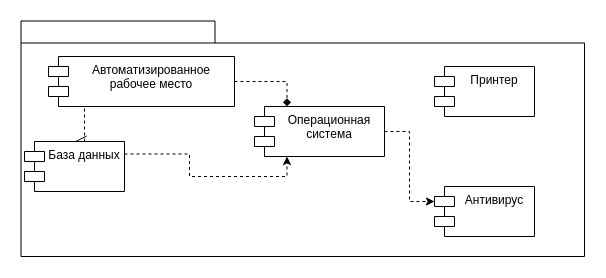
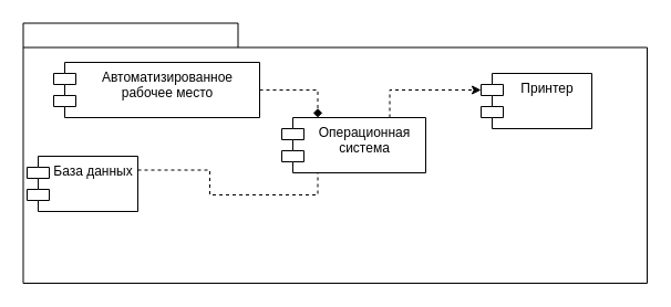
  <mxCell id="0" />
  <mxCell id="1" parent="0" />
  <mxCell id="2" value="" style="shape=folder;fontStyle=1;spacingTop=10;tabWidth=194;tabHeight=22;tabPosition=left;html=1;rounded=0;shadow=0;comic=0;labelBackgroundColor=none;strokeWidth=1;fillColor=none;fontFamily=Verdana;fontSize=10;align=center;" parent="1" vertex="1"><mxGeometry x="20.5" y="20.5" width="563.5" height="235.5" as="geometry" /></mxCell>
- <mxCell id="3" style="edgeStyle=elbowEdgeStyle;rounded=0;html=1;dashed=1;labelBackgroundColor=none;startFill=0;endArrow=open;endFill=0;endSize=10;fontFamily=Verdana;fontSize=10;entryX=0.5;entryY=0;entryDx=0;entryDy=0;exitX=0.204;exitY=0.96;exitDx=0;exitDy=0;exitPerimeter=0;" parent="1" source="4" target="7" edge="1"><mxGeometry relative="1" as="geometry"><mxPoint x="124" y="167.73" as="sourcePoint" /><mxPoint x="124.14" y="235.999" as="targetPoint" /><Array as="points"><mxPoint x="84" y="146" /></Array></mxGeometry></mxCell>
  <mxCell id="4" value="Автоматизированное рабочее место" style="shape=module;align=left;spacingLeft=20;align=center;verticalAlign=top;whiteSpace=wrap;html=1;" parent="1" vertex="1"><mxGeometry x="48" y="56" width="186" height="50" as="geometry" /></mxCell>
+ <mxCell id="5" style="edgeStyle=orthogonalEdgeStyle;rounded=0;orthogonalLoop=1;jettySize=auto;html=1;entryX=0;entryY=0;entryDx=0;entryDy=15;dashed=1;exitX=0.75;exitY=0;exitDx=0;exitDy=0;entryPerimeter=0;" parent="1" source="11" target="6" edge="1"><mxGeometry relative="1" as="geometry" /></mxCell>
  <mxCell id="6" value="Принтер" style="shape=module;align=left;spacingLeft=20;align=center;verticalAlign=top;whiteSpace=wrap;html=1;" parent="1" vertex="1"><mxGeometry x="434" y="66" width="100" height="50" as="geometry" /></mxCell>
  <mxCell id="7" value="База данных" style="shape=module;align=left;spacingLeft=20;align=center;verticalAlign=top;whiteSpace=wrap;html=1;" parent="1" vertex="1"><mxGeometry x="24" y="141" width="100" height="50" as="geometry" /></mxCell>
- <mxCell id="8" style="edgeStyle=orthogonalEdgeStyle;rounded=0;orthogonalLoop=1;jettySize=auto;html=1;exitX=1;exitY=0.5;exitDx=0;exitDy=0;dashed=1;entryX=0;entryY=0;entryDx=0;entryDy=15;entryPerimeter=0;" parent="1" source="11" target="9" edge="1"><mxGeometry relative="1" as="geometry" /></mxCell>
- <mxCell id="9" value="Антивирус" style="shape=module;align=left;spacingLeft=20;align=center;verticalAlign=top;whiteSpace=wrap;html=1;" parent="1" vertex="1"><mxGeometry x="434" y="186" width="100" height="50" as="geometry" /></mxCell>
  <mxCell id="10" style="edgeStyle=orthogonalEdgeStyle;rounded=0;orthogonalLoop=1;jettySize=auto;html=1;exitX=1;exitY=0.5;exitDx=0;exitDy=0;entryX=0.25;entryY=0;entryDx=0;entryDy=0;dashed=1;endArrow=diamond;" parent="1" source="4" target="11" edge="1"><mxGeometry relative="1" as="geometry"><mxPoint x="294" y="318.5" as="sourcePoint" /></mxGeometry></mxCell>
  <mxCell id="11" value="Операционная система" style="shape=module;align=left;spacingLeft=20;align=center;verticalAlign=top;whiteSpace=wrap;html=1;" parent="1" vertex="1"><mxGeometry x="254" y="106" width="130" height="50" as="geometry" /></mxCell>
- <mxCell id="12" style="edgeStyle=orthogonalEdgeStyle;rounded=0;orthogonalLoop=1;jettySize=auto;html=1;exitX=1;exitY=0.25;exitDx=0;exitDy=0;entryX=0.25;entryY=1;entryDx=0;entryDy=0;dashed=1;" parent="1" source="7" target="11" edge="1"><mxGeometry relative="1" as="geometry" /></mxCell>
+ <mxCell id="12" style="edgeStyle=orthogonalEdgeStyle;rounded=0;orthogonalLoop=1;jettySize=auto;html=1;exitX=1;exitY=0.25;exitDx=0;exitDy=0;entryX=0.25;entryY=1;entryDx=0;entryDy=0;dashed=1;endArrow=none;" parent="1" source="7" target="11" edge="1"><mxGeometry relative="1" as="geometry" /></mxCell>
